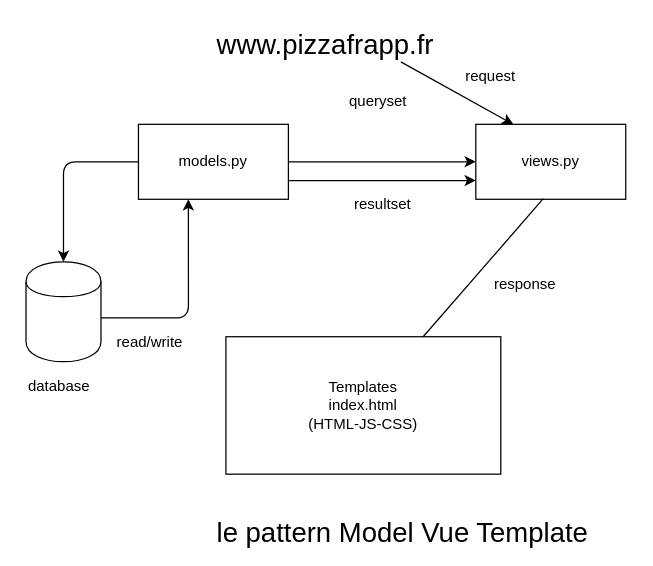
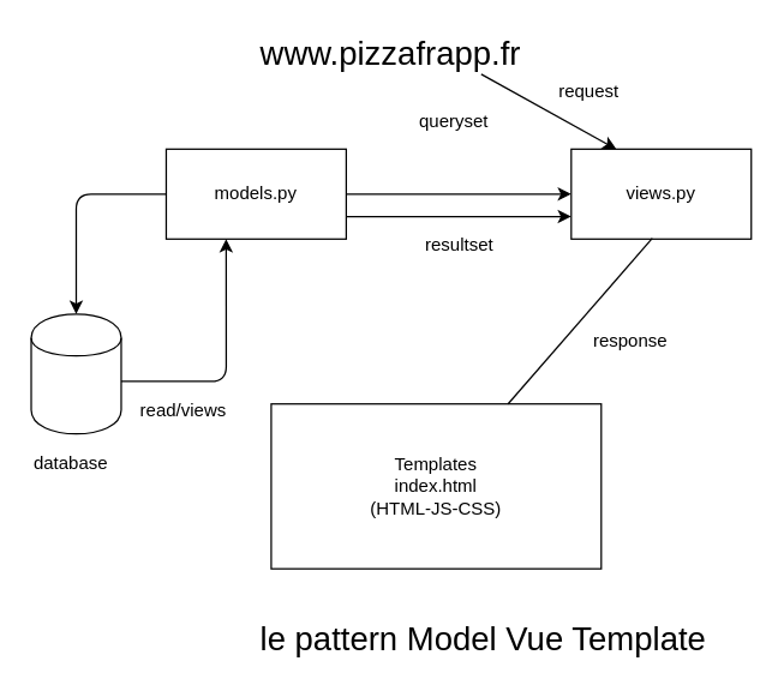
  <mxCell id="0" />
  <mxCell id="1" parent="0" />
  <mxCell id="2" value="" style="shape=cylinder;whiteSpace=wrap;html=1;boundedLbl=1;backgroundOutline=1;" vertex="1" parent="1"><mxGeometry x="20" y="209" width="60" height="80" as="geometry" /></mxCell>
  <mxCell id="3" value="models.py" style="rounded=0;whiteSpace=wrap;html=1;" vertex="1" parent="1"><mxGeometry x="110" y="99" width="120" height="60" as="geometry" /></mxCell>
  <mxCell id="4" value="views.py" style="rounded=0;whiteSpace=wrap;html=1;" vertex="1" parent="1"><mxGeometry x="380" y="99" width="120" height="60" as="geometry" /></mxCell>
  <mxCell id="5" value="Templates&lt;br&gt;index.html&lt;br&gt;(HTML-JS-CSS)" style="rounded=0;whiteSpace=wrap;html=1;" vertex="1" parent="1"><mxGeometry x="180" y="269" width="220" height="110" as="geometry" /></mxCell>
  <mxCell id="6" value="&lt;font style=&quot;font-size: 22px&quot;&gt;www.pizzafrapp.fr&lt;/font&gt;" style="text;html=1;resizable=0;points=[];autosize=1;align=left;verticalAlign=top;spacingTop=-4;" vertex="1" parent="1"><mxGeometry x="171" y="20" width="190" height="20" as="geometry" /></mxCell>
  <mxCell id="7" value="" style="endArrow=classic;html=1;entryX=0.25;entryY=0;entryDx=0;entryDy=0;" edge="1" parent="1" target="4"><mxGeometry width="50" height="50" relative="1" as="geometry"><mxPoint x="320" y="49" as="sourcePoint" /><mxPoint x="350" y="30" as="targetPoint" /></mxGeometry></mxCell>
  <mxCell id="8" value="request" style="text;html=1;resizable=0;points=[];autosize=1;align=left;verticalAlign=top;spacingTop=-4;" vertex="1" parent="1"><mxGeometry x="370" y="51" width="60" height="20" as="geometry" /></mxCell>
  <mxCell id="9" value="database" style="text;html=1;resizable=0;points=[];autosize=1;align=left;verticalAlign=top;spacingTop=-4;" vertex="1" parent="1"><mxGeometry x="20" y="299" width="60" height="20" as="geometry" /></mxCell>
  <mxCell id="10" value="" style="endArrow=classic;html=1;entryX=0;entryY=0.5;entryDx=0;entryDy=0;" edge="1" parent="1" target="4"><mxGeometry width="50" height="50" relative="1" as="geometry"><mxPoint x="230" y="129" as="sourcePoint" /><mxPoint x="280" y="79" as="targetPoint" /></mxGeometry></mxCell>
  <mxCell id="11" value="queryset" style="text;html=1;resizable=0;points=[];autosize=1;align=left;verticalAlign=top;spacingTop=-4;" vertex="1" parent="1"><mxGeometry x="277" y="71" width="60" height="20" as="geometry" /></mxCell>
  <mxCell id="12" value="" style="endArrow=classic;html=1;exitX=0;exitY=0.5;exitDx=0;exitDy=0;entryX=0.5;entryY=0;entryDx=0;entryDy=0;" edge="1" parent="1" source="3" target="2"><mxGeometry width="50" height="50" relative="1" as="geometry"><mxPoint x="25" y="131" as="sourcePoint" /><mxPoint x="75" y="81" as="targetPoint" /><Array as="points"><mxPoint x="50" y="129" /></Array></mxGeometry></mxCell>
  <mxCell id="13" value="" style="endArrow=classic;html=1;entryX=0.333;entryY=1;entryDx=0;entryDy=0;entryPerimeter=0;" edge="1" parent="1" target="3"><mxGeometry width="50" height="50" relative="1" as="geometry"><mxPoint x="80" y="254" as="sourcePoint" /><mxPoint x="130" y="204" as="targetPoint" /><Array as="points"><mxPoint x="150" y="254" /></Array></mxGeometry></mxCell>
- <mxCell id="14" value="read/write" style="text;html=1;resizable=0;points=[];autosize=1;align=left;verticalAlign=top;spacingTop=-4;" vertex="1" parent="1"><mxGeometry x="91" y="264" width="70" height="20" as="geometry" /></mxCell>
+ <mxCell id="14" value="read/views" style="text;html=1;resizable=0;points=[];autosize=1;align=left;verticalAlign=top;spacingTop=-4;" vertex="1" parent="1"><mxGeometry x="91" y="264" width="70" height="20" as="geometry" /></mxCell>
  <mxCell id="15" value="" style="endArrow=classic;html=1;entryX=0;entryY=0.75;entryDx=0;entryDy=0;exitX=1;exitY=0.75;exitDx=0;exitDy=0;" edge="1" parent="1" source="3" target="4"><mxGeometry width="50" height="50" relative="1" as="geometry"><mxPoint x="230" y="149" as="sourcePoint" /><mxPoint x="280" y="99" as="targetPoint" /></mxGeometry></mxCell>
  <mxCell id="16" value="resultset" style="text;html=1;resizable=0;points=[];autosize=1;align=left;verticalAlign=top;spacingTop=-4;" vertex="1" parent="1"><mxGeometry x="281" y="153" width="60" height="20" as="geometry" /></mxCell>
  <mxCell id="17" value="" style="endArrow=none;html=1;exitX=0.45;exitY=0.992;exitDx=0;exitDy=0;exitPerimeter=0;" edge="1" parent="1" source="4" target="5"><mxGeometry width="50" height="50" relative="1" as="geometry"><mxPoint x="430" y="213" as="sourcePoint" /><mxPoint x="480" y="163" as="targetPoint" /></mxGeometry></mxCell>
  <mxCell id="18" value="response" style="text;html=1;resizable=0;points=[];autosize=1;align=left;verticalAlign=top;spacingTop=-4;" vertex="1" parent="1"><mxGeometry x="393" y="217" width="60" height="20" as="geometry" /></mxCell>
  <mxCell id="19" value="&lt;font style=&quot;font-size: 22px&quot;&gt;le pattern Model Vue Template&lt;/font&gt;" style="text;html=1;resizable=0;points=[];autosize=1;align=left;verticalAlign=top;spacingTop=-4;" vertex="1" parent="1"><mxGeometry x="171" y="411" width="310" height="20" as="geometry" /></mxCell>
